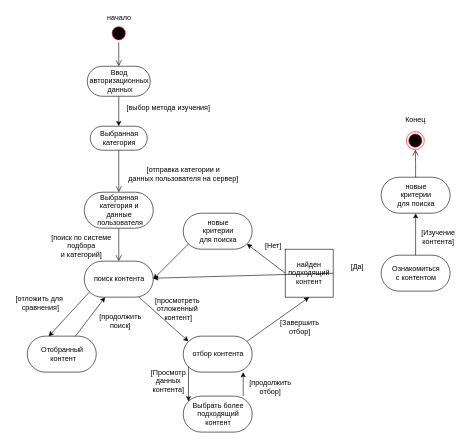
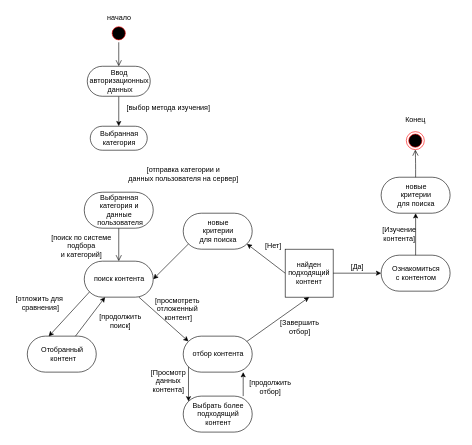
  <mxCell id="0" />
  <mxCell id="1" parent="0" />
  <mxCell id="2" value="" style="ellipse;html=1;shape=startState;fillColor=#000000;strokeColor=#ff0000;align=center;" vertex="1" parent="1"><mxGeometry x="182.5" y="40" width="30" height="30" as="geometry" /></mxCell>
  <mxCell id="3" value="" style="edgeStyle=orthogonalEdgeStyle;html=1;verticalAlign=bottom;endArrow=open;endSize=8;" edge="1" source="2" parent="1" target="11"><mxGeometry relative="1" as="geometry"><mxPoint x="198" y="40" as="targetPoint" /></mxGeometry></mxCell>
  <mxCell id="4" value="начало" style="text;html=1;align=center;verticalAlign=middle;resizable=0;points=[];autosize=1;strokeColor=none;" vertex="1" parent="1"><mxGeometry x="167.5" y="20" width="60" height="20" as="geometry" /></mxCell>
  <mxCell id="5" value="Выбранная &lt;br&gt;категория" style="html=1;dashed=0;whitespace=wrap;shape=mxgraph.dfd.start;fillColor=#ffffff;align=center;" vertex="1" parent="1"><mxGeometry x="150" y="210" width="95" height="40" as="geometry" /></mxCell>
  <mxCell id="6" value="[выбор метода изучения]" style="text;html=1;align=center;verticalAlign=middle;resizable=0;points=[];autosize=1;strokeColor=none;" vertex="1" parent="1"><mxGeometry x="205" y="170" width="150" height="20" as="geometry" /></mxCell>
  <mxCell id="7" value="Выбранная &lt;br&gt;категория и &lt;br&gt;данные&lt;br&gt;&amp;nbsp;пользователя" style="html=1;dashed=0;whitespace=wrap;shape=mxgraph.dfd.start;fillColor=#ffffff;align=center;" vertex="1" parent="1"><mxGeometry x="140" y="320" width="115" height="60" as="geometry" /></mxCell>
- <mxCell id="8" value="" style="edgeStyle=orthogonalEdgeStyle;html=1;verticalAlign=bottom;endArrow=open;endSize=8;" edge="1" parent="1" source="5" target="7"><mxGeometry relative="1" as="geometry"><mxPoint x="207.5" y="220" as="targetPoint" /><mxPoint x="207.5" y="160" as="sourcePoint" /></mxGeometry></mxCell>
  <mxCell id="9" value="[отправка категории и &lt;br&gt;данных пользователя на сервер]" style="text;html=1;align=center;verticalAlign=middle;resizable=0;points=[];autosize=1;strokeColor=none;" vertex="1" parent="1"><mxGeometry x="205" y="275" width="200" height="30" as="geometry" /></mxCell>
  <mxCell id="10" value="" style="edgeStyle=orthogonalEdgeStyle;rounded=0;orthogonalLoop=1;jettySize=auto;html=1;strokeColor=#000000;" edge="1" parent="1" source="11" target="5"><mxGeometry relative="1" as="geometry" /></mxCell>
  <mxCell id="11" value="Ввод &lt;br&gt;авторизационных&lt;br&gt;&amp;nbsp;данных" style="html=1;dashed=0;whitespace=wrap;shape=mxgraph.dfd.start;fillColor=#ffffff;align=center;" vertex="1" parent="1"><mxGeometry x="145" y="110" width="105" height="50" as="geometry" /></mxCell>
  <mxCell id="12" value="поиск контента" style="html=1;dashed=0;whitespace=wrap;shape=mxgraph.dfd.start;fillColor=#ffffff;align=center;" vertex="1" parent="1"><mxGeometry x="140" y="435" width="115" height="60" as="geometry" /></mxCell>
  <mxCell id="13" value="" style="edgeStyle=orthogonalEdgeStyle;html=1;verticalAlign=bottom;endArrow=open;endSize=8;exitX=0.5;exitY=0.5;exitDx=0;exitDy=30;exitPerimeter=0;" edge="1" parent="1" source="7" target="12"><mxGeometry relative="1" as="geometry"><mxPoint x="207.5" y="330" as="targetPoint" /><mxPoint x="207.5" y="260" as="sourcePoint" /></mxGeometry></mxCell>
  <mxCell id="14" value="[поиск по системе&lt;br&gt;подбора&lt;br&gt;и категорий]" style="text;html=1;align=center;verticalAlign=middle;resizable=0;points=[];autosize=1;strokeColor=none;" vertex="1" parent="1"><mxGeometry x="75" y="385" width="120" height="50" as="geometry" /></mxCell>
  <mxCell id="15" value="Отобранный&lt;br&gt;&amp;nbsp;контент" style="html=1;dashed=0;whitespace=wrap;shape=mxgraph.dfd.start;fillColor=#ffffff;align=center;" vertex="1" parent="1"><mxGeometry x="45" y="560" width="115" height="60" as="geometry" /></mxCell>
  <mxCell id="16" value="" style="endArrow=classic;html=1;strokeColor=#000000;exitX=0;exitY=0;exitDx=8.79;exitDy=51.21;exitPerimeter=0;entryX=0.31;entryY=0.006;entryDx=0;entryDy=0;entryPerimeter=0;" edge="1" parent="1" source="12" target="15"><mxGeometry width="50" height="50" relative="1" as="geometry"><mxPoint x="235" y="460" as="sourcePoint" /><mxPoint x="285" y="410" as="targetPoint" /></mxGeometry></mxCell>
  <mxCell id="17" value="[отложить для&lt;br&gt;&amp;nbsp;сравнения]" style="text;html=1;align=center;verticalAlign=middle;resizable=0;points=[];autosize=1;strokeColor=none;" vertex="1" parent="1"><mxGeometry x="20" y="490" width="90" height="30" as="geometry" /></mxCell>
  <mxCell id="18" value="" style="endArrow=classic;html=1;strokeColor=#000000;" edge="1" parent="1" source="15" target="12"><mxGeometry width="50" height="50" relative="1" as="geometry"><mxPoint x="158.79" y="496.21" as="sourcePoint" /><mxPoint x="90.65" y="570.36" as="targetPoint" /></mxGeometry></mxCell>
  <mxCell id="19" value="[продолжить &lt;br&gt;поиск]" style="text;html=1;align=center;verticalAlign=middle;resizable=0;points=[];autosize=1;strokeColor=none;" vertex="1" parent="1"><mxGeometry x="155" y="520" width="90" height="30" as="geometry" /></mxCell>
  <mxCell id="20" value="отбор контента" style="html=1;dashed=0;whitespace=wrap;shape=mxgraph.dfd.start;fillColor=#ffffff;align=center;" vertex="1" parent="1"><mxGeometry x="305" y="560" width="115" height="60" as="geometry" /></mxCell>
  <mxCell id="21" value="" style="endArrow=classic;html=1;strokeColor=#000000;entryX=0;entryY=0;entryDx=8.79;entryDy=8.79;entryPerimeter=0;" edge="1" parent="1" source="12" target="20"><mxGeometry width="50" height="50" relative="1" as="geometry"><mxPoint x="135.3" y="570" as="sourcePoint" /><mxPoint x="184.7" y="505" as="targetPoint" /></mxGeometry></mxCell>
  <mxCell id="22" value="[просмотреть &lt;br&gt;отложенный&lt;br&gt;&amp;nbsp;контент]" style="text;html=1;align=center;verticalAlign=middle;resizable=0;points=[];autosize=1;strokeColor=none;" vertex="1" parent="1"><mxGeometry x="250" y="490" width="90" height="50" as="geometry" /></mxCell>
  <mxCell id="23" style="edgeStyle=orthogonalEdgeStyle;rounded=0;orthogonalLoop=1;jettySize=auto;html=1;strokeColor=#000000;" edge="1" parent="1" source="24" target="20"><mxGeometry relative="1" as="geometry"><Array as="points"><mxPoint x="405" y="640" /><mxPoint x="405" y="640" /></Array></mxGeometry></mxCell>
  <mxCell id="24" value="Выбрать более &lt;br&gt;подходящий &lt;br&gt;контент" style="html=1;dashed=0;whitespace=wrap;shape=mxgraph.dfd.start;fillColor=#ffffff;align=center;" vertex="1" parent="1"><mxGeometry x="305" y="660" width="115" height="60" as="geometry" /></mxCell>
  <mxCell id="25" value="" style="endArrow=classic;html=1;strokeColor=#000000;exitX=0;exitY=0;exitDx=8.79;exitDy=51.21;exitPerimeter=0;entryX=0;entryY=0;entryDx=8.79;entryDy=8.79;entryPerimeter=0;" edge="1" parent="1" source="20" target="24"><mxGeometry width="50" height="50" relative="1" as="geometry"><mxPoint x="241.113" y="505" as="sourcePoint" /><mxPoint x="323.79" y="578.79" as="targetPoint" /></mxGeometry></mxCell>
  <mxCell id="26" value="[Просмотр &lt;br&gt;данных &lt;br&gt;контента]" style="text;html=1;align=center;verticalAlign=middle;resizable=0;points=[];autosize=1;strokeColor=none;" vertex="1" parent="1"><mxGeometry x="245" y="610" width="70" height="50" as="geometry" /></mxCell>
  <mxCell id="27" value="[продолжить &lt;br&gt;отбор]" style="text;html=1;align=center;verticalAlign=middle;resizable=0;points=[];autosize=1;strokeColor=none;" vertex="1" parent="1"><mxGeometry x="405" y="630" width="90" height="30" as="geometry" /></mxCell>
  <mxCell id="28" value="найден подходящий контент" style="whiteSpace=wrap;html=1;fillColor=#ffffff;align=center;rounded=0;" vertex="1" parent="1"><mxGeometry x="475" y="415" width="80" height="80" as="geometry" /></mxCell>
  <mxCell id="29" value="" style="endArrow=classic;html=1;strokeColor=#000000;entryX=0.5;entryY=1;entryDx=0;entryDy=0;exitX=0;exitY=0;exitDx=106.21;exitDy=8.79;exitPerimeter=0;" edge="1" parent="1" source="20" target="28"><mxGeometry width="50" height="50" relative="1" as="geometry"><mxPoint x="241.113" y="505" as="sourcePoint" /><mxPoint x="323.79" y="578.79" as="targetPoint" /></mxGeometry></mxCell>
  <mxCell id="30" value="[Завершить &lt;br&gt;отбор]" style="text;html=1;align=center;verticalAlign=middle;resizable=0;points=[];autosize=1;strokeColor=none;" vertex="1" parent="1"><mxGeometry x="459" y="530" width="80" height="30" as="geometry" /></mxCell>
  <mxCell id="31" value="новые &lt;br&gt;критерии &lt;br&gt;для поиска" style="html=1;dashed=0;whitespace=wrap;shape=mxgraph.dfd.start;fillColor=#ffffff;align=center;" vertex="1" parent="1"><mxGeometry x="305" y="355" width="115" height="60" as="geometry" /></mxCell>
  <mxCell id="32" value="" style="endArrow=classic;html=1;strokeColor=#000000;entryX=0;entryY=0;entryDx=106.21;entryDy=51.21;entryPerimeter=0;exitX=0;exitY=0.5;exitDx=0;exitDy=0;" edge="1" parent="1" source="28" target="31"><mxGeometry width="50" height="50" relative="1" as="geometry"><mxPoint x="355" y="570" as="sourcePoint" /><mxPoint x="405" y="520" as="targetPoint" /></mxGeometry></mxCell>
  <mxCell id="33" value="[Нет]" style="text;html=1;align=center;verticalAlign=middle;resizable=0;points=[];autosize=1;strokeColor=none;" vertex="1" parent="1"><mxGeometry x="435" y="400" width="40" height="20" as="geometry" /></mxCell>
  <mxCell id="34" value="" style="endArrow=classic;html=1;strokeColor=#000000;entryX=1;entryY=0.5;entryDx=0;entryDy=0;entryPerimeter=0;exitX=0;exitY=0;exitDx=8.79;exitDy=51.21;exitPerimeter=0;" edge="1" parent="1" source="31" target="12"><mxGeometry width="50" height="50" relative="1" as="geometry"><mxPoint x="355" y="580" as="sourcePoint" /><mxPoint x="405" y="530" as="targetPoint" /></mxGeometry></mxCell>
  <mxCell id="35" value="Ознакомиться &lt;br&gt;с контентом" style="html=1;dashed=0;whitespace=wrap;shape=mxgraph.dfd.start;fillColor=#ffffff;align=center;" vertex="1" parent="1"><mxGeometry x="635" y="425" width="115" height="60" as="geometry" /></mxCell>
- <mxCell id="36" value="" style="endArrow=classic;html=1;strokeColor=#000000;exitX=1;exitY=0.5;exitDx=0;exitDy=0;" edge="1" parent="1" source="28" target="12"><mxGeometry width="50" height="50" relative="1" as="geometry"><mxPoint x="505" y="445" as="sourcePoint" /><mxPoint x="456.21" y="421.21" as="targetPoint" /></mxGeometry></mxCell>
+ <mxCell id="36" value="" style="endArrow=classic;html=1;strokeColor=#000000;exitX=1;exitY=0.5;exitDx=0;exitDy=0;" edge="1" parent="1" source="28" target="35"><mxGeometry width="50" height="50" relative="1" as="geometry"><mxPoint x="505" y="445" as="sourcePoint" /><mxPoint x="456.21" y="421.21" as="targetPoint" /></mxGeometry></mxCell>
  <mxCell id="37" value="[Да]" style="text;html=1;align=center;verticalAlign=middle;resizable=0;points=[];autosize=1;strokeColor=none;" vertex="1" parent="1"><mxGeometry x="575" y="435" width="40" height="20" as="geometry" /></mxCell>
  <mxCell id="38" value="новые &lt;br&gt;критерии &lt;br&gt;для поиска" style="html=1;dashed=0;whitespace=wrap;shape=mxgraph.dfd.start;fillColor=#ffffff;align=center;" vertex="1" parent="1"><mxGeometry x="635" y="295" width="115" height="60" as="geometry" /></mxCell>
  <mxCell id="39" value="" style="endArrow=classic;html=1;strokeColor=#000000;" edge="1" parent="1" source="35" target="38"><mxGeometry width="50" height="50" relative="1" as="geometry"><mxPoint x="425" y="420" as="sourcePoint" /><mxPoint x="475" y="370" as="targetPoint" /></mxGeometry></mxCell>
- <mxCell id="40" value="[Изучение &lt;br&gt;контента]" style="text;html=1;align=center;verticalAlign=middle;resizable=0;points=[];autosize=1;strokeColor=none;" vertex="1" parent="1"><mxGeometry x="695" y="380" width="70" height="30" as="geometry" /></mxCell>
+ <mxCell id="40" value="[Изучение &lt;br&gt;контента]" style="text;html=1;align=center;verticalAlign=middle;resizable=0;points=[];autosize=1;strokeColor=none;" vertex="1" parent="1"><mxGeometry x="630" y="375" width="70" height="30" as="geometry" /></mxCell>
  <mxCell id="41" value="" style="ellipse;html=1;shape=endState;fillColor=#000000;strokeColor=#ff0000;align=center;" vertex="1" parent="1"><mxGeometry x="677" y="219" width="30" height="30" as="geometry" /></mxCell>
  <mxCell id="42" value="" style="edgeStyle=orthogonalEdgeStyle;html=1;verticalAlign=bottom;endArrow=open;endSize=8;exitX=0.5;exitY=0.5;exitDx=0;exitDy=-30;exitPerimeter=0;" edge="1" parent="1" source="38" target="41"><mxGeometry relative="1" as="geometry"><mxPoint x="207.5" y="330" as="targetPoint" /><mxPoint x="207.5" y="260" as="sourcePoint" /></mxGeometry></mxCell>
  <mxCell id="43" value="Конец" style="text;html=1;align=center;verticalAlign=middle;resizable=0;points=[];autosize=1;strokeColor=none;" vertex="1" parent="1"><mxGeometry x="667" y="190" width="50" height="20" as="geometry" /></mxCell>
